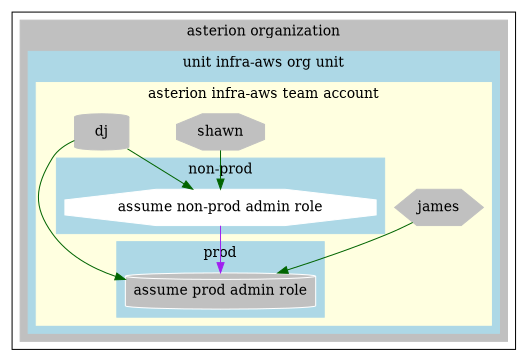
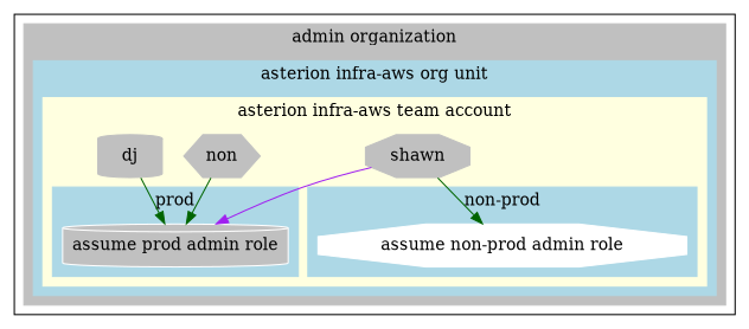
  digraph {
    node [color=grey shape=cylinder style=filled]
    edge [color=darkgreen]
    "assume prod admin role" [color=white fillcolor=grey]
    "assume non-prod admin role" [color=white shape=octagon]
    shawn [shape=octagon]
-   james [shape=hexagon]
+   james [shape=hexagon label=non]
    dj
    subgraph cluster_1 {
      subgraph cluster_2 {
        color=grey
-       label="asterion organization"
+       label="admin organization"
        style=filled
        subgraph cluster_3 {
          color=lightblue
-         label="unit infra-aws org unit"
+         label="asterion infra-aws org unit"
          style=filled
          subgraph cluster_4 {
            color=lightyellow
            label="asterion infra-aws team account"
            style=filled
            shawn
            james
            dj
            subgraph cluster_5 {
              color=lightblue
              label=prod
              style=filled
              "assume prod admin role"
            }
            subgraph cluster_6 {
              color=lightblue
              label="non-prod"
              style=filled
              "assume non-prod admin role"
            }
          }
        }
      }
    }
-   "assume non-prod admin role" -> "assume prod admin role" [color=purple]
+   shawn -> "assume prod admin role" [color=purple]
    shawn -> "assume non-prod admin role"
    james -> "assume prod admin role"
    dj -> "assume prod admin role"
-   dj -> "assume non-prod admin role"
  }
